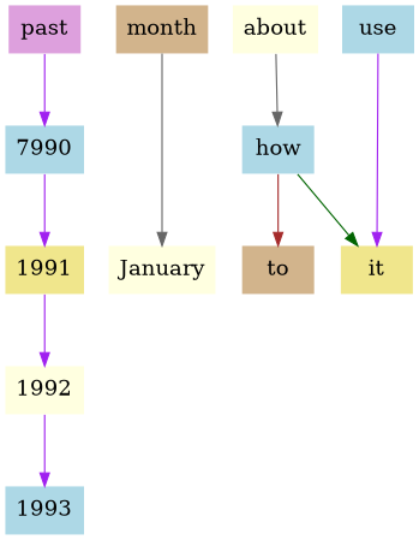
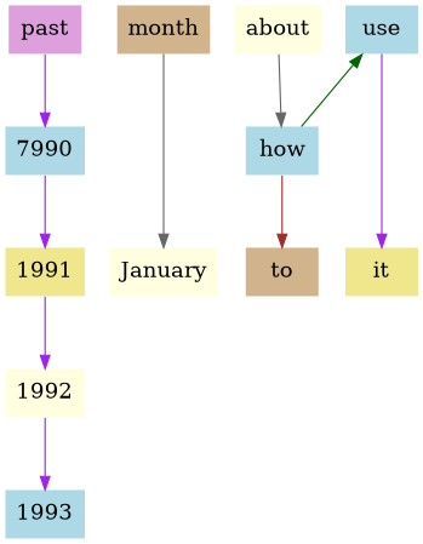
  digraph {
    ranksep=.75
    node [fillcolor=lightblue fontsize=16 shape=plaintext style=filled]
    edge [color=purple]
    past [fillcolor=plum]
    n2 [label=7990]
    1991 [fillcolor=khaki]
    1992 [fillcolor=lightyellow]
    1993
    month [fillcolor=tan]
    January [fillcolor=lightyellow]
    about [fillcolor=lightyellow]
    how
    to [fillcolor=tan]
    use
    it [fillcolor=khaki]
    subgraph sub_1 {
      past
      n2
      1991
      1992
      1993
      month
      January
      about
      how
      to
      use
      it
    }
    subgraph sub_2 {
      rank=same
      January
      to
      it
    }
    subgraph sub_3 {
      rank=same
      month
      about
      use
    }
    past -> n2
    n2 -> 1991
    1991 -> 1992
    1992 -> 1993
    month -> January [color=gray40]
    about -> how [color=gray40]
    how -> to [color=brown]
-   how -> it [color=darkgreen]
+   how -> use [color=darkgreen]
    use -> it
  }
